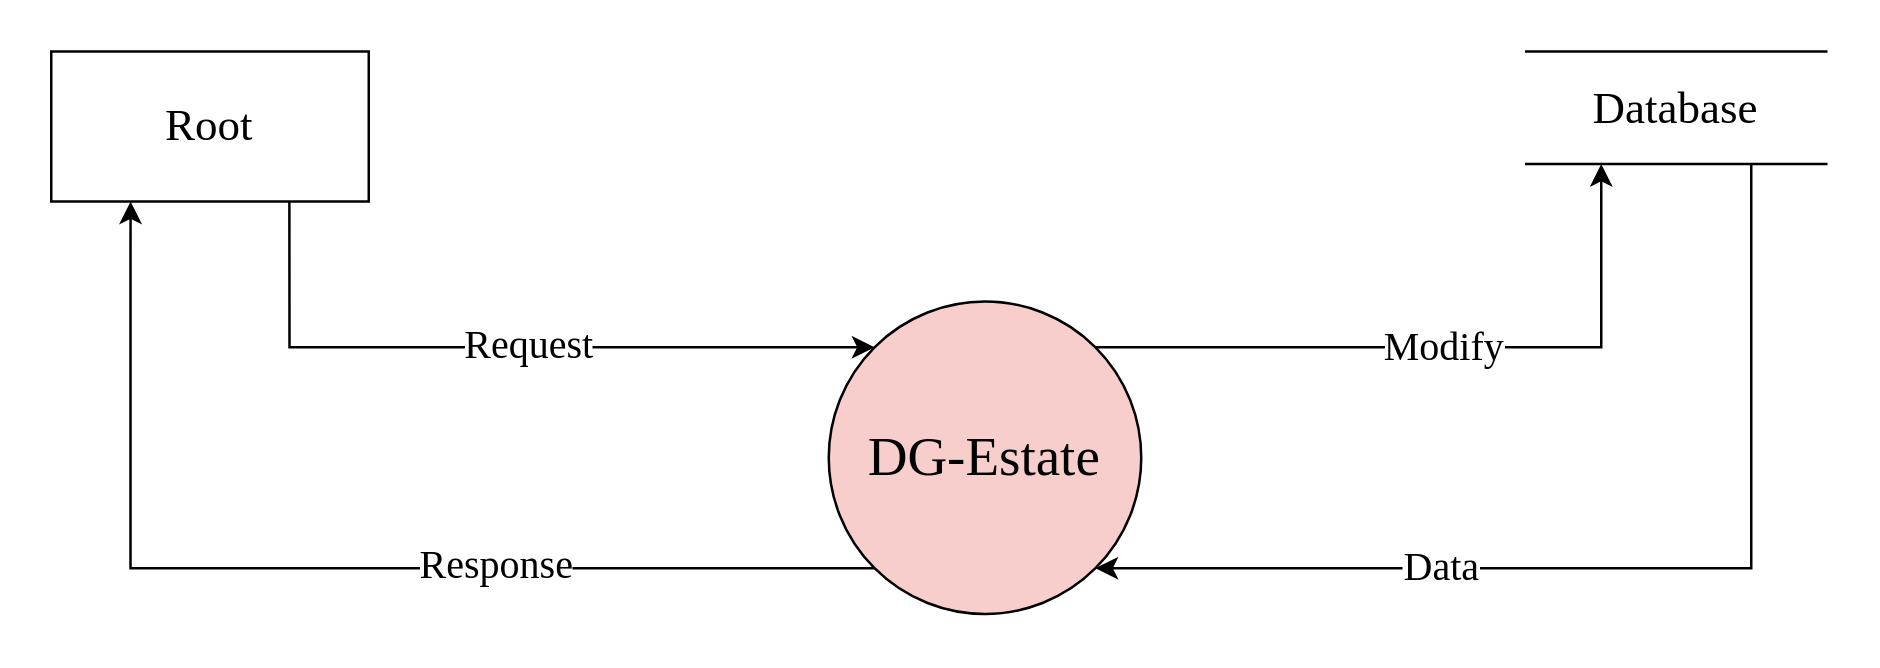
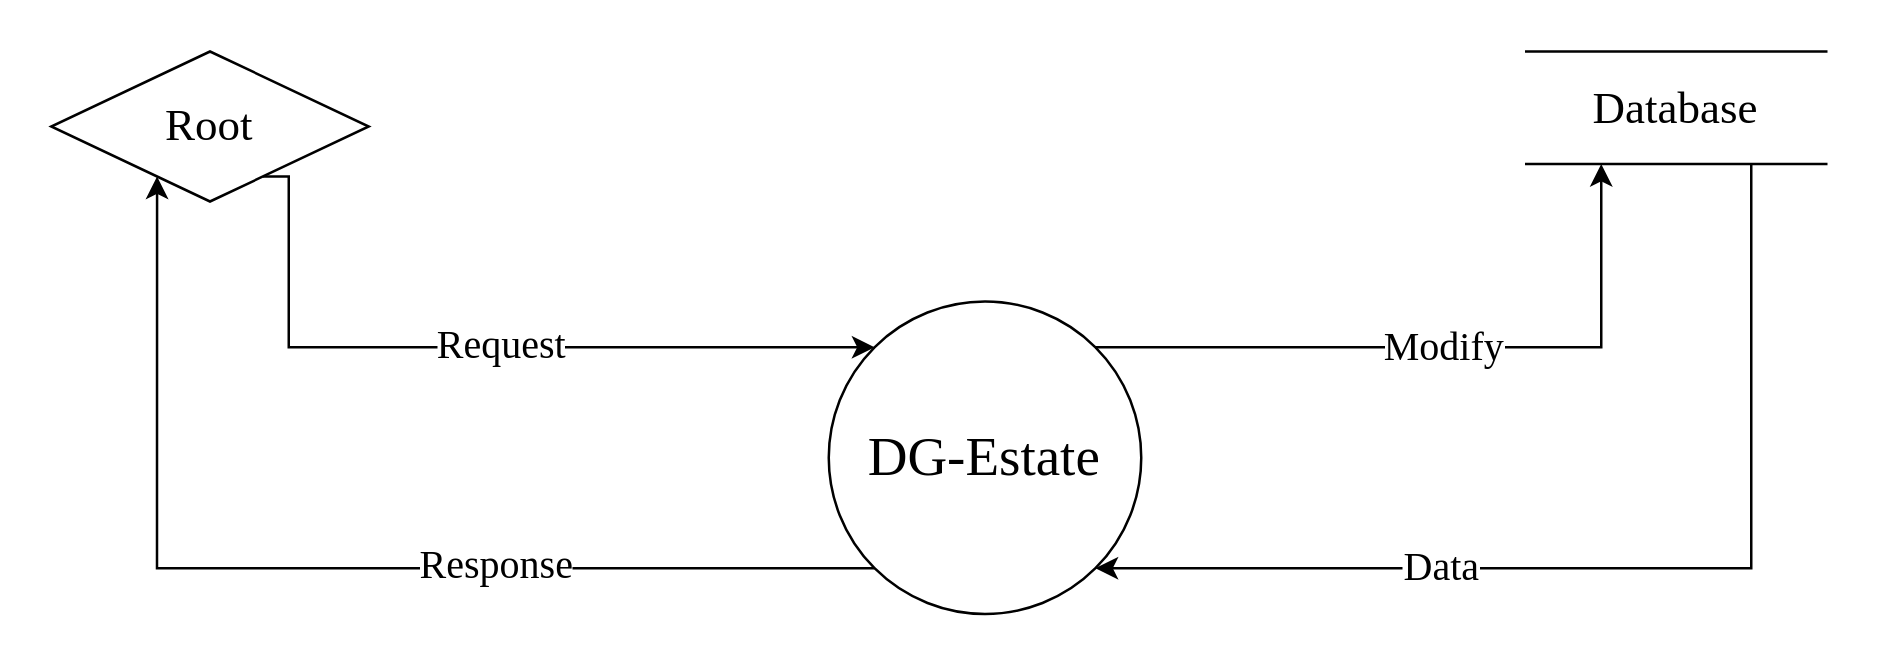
  <mxCell id="0" />
  <mxCell id="1" parent="0" />
  <mxCell id="2" style="edgeStyle=orthogonalEdgeStyle;rounded=0;orthogonalLoop=1;jettySize=auto;html=1;entryX=0.25;entryY=1;entryDx=0;entryDy=0;fontFamily=Times New Roman;fontSize=18;exitX=0;exitY=1;exitDx=0;exitDy=0;" parent="1" source="6" target="9" edge="1"><mxGeometry relative="1" as="geometry"><mxPoint x="270" y="260" as="sourcePoint" /></mxGeometry></mxCell>
  <mxCell id="3" value="&lt;font style=&quot;font-size: 16px&quot;&gt;Response&lt;/font&gt;" style="edgeLabel;html=1;align=center;verticalAlign=middle;resizable=0;points=[];fontSize=18;fontFamily=Times New Roman;" parent="2" connectable="0" vertex="1"><mxGeometry x="-0.315" y="-2" relative="1" as="geometry"><mxPoint as="offset" /></mxGeometry></mxCell>
  <mxCell id="4" value="" style="edgeStyle=orthogonalEdgeStyle;rounded=0;orthogonalLoop=1;jettySize=auto;html=1;fontFamily=Times New Roman;fontSize=16;entryX=0.25;entryY=1;entryDx=0;entryDy=0;exitX=1;exitY=0;exitDx=0;exitDy=0;" parent="1" source="6" target="12" edge="1"><mxGeometry relative="1" as="geometry"><mxPoint x="580" y="162.5" as="targetPoint" /></mxGeometry></mxCell>
  <mxCell id="5" value="Modify" style="edgeLabel;html=1;align=center;verticalAlign=middle;resizable=0;points=[];fontSize=16;fontFamily=Times New Roman;" parent="4" connectable="0" vertex="1"><mxGeometry x="0.008" y="1" relative="1" as="geometry"><mxPoint as="offset" /></mxGeometry></mxCell>
- <mxCell id="6" value="&lt;p&gt;&lt;span style=&quot;font-size: 22px&quot;&gt;DG-Estate&lt;/span&gt;&lt;/p&gt;" style="ellipse;whiteSpace=wrap;html=1;aspect=fixed;shadow=0;sketch=0;rotation=0;fontFamily=Times New Roman;fillColor=#f8cecc;" parent="1" vertex="1"><mxGeometry x="331" y="120" width="125" height="125" as="geometry" /></mxCell>
+ <mxCell id="6" value="&lt;p&gt;&lt;span style=&quot;font-size: 22px&quot;&gt;DG-Estate&lt;/span&gt;&lt;/p&gt;" style="ellipse;whiteSpace=wrap;html=1;aspect=fixed;shadow=0;sketch=0;rotation=0;fontFamily=Times New Roman;" parent="1" vertex="1"><mxGeometry x="331" y="120" width="125" height="125" as="geometry" /></mxCell>
  <mxCell id="7" style="edgeStyle=orthogonalEdgeStyle;rounded=0;orthogonalLoop=1;jettySize=auto;html=1;exitX=0.75;exitY=1;exitDx=0;exitDy=0;fontFamily=Times New Roman;fontSize=18;entryX=0;entryY=0;entryDx=0;entryDy=0;" parent="1" source="9" target="6" edge="1"><mxGeometry relative="1" as="geometry"><mxPoint x="350" y="220" as="targetPoint" /><Array as="points"><mxPoint x="115" y="138" /></Array></mxGeometry></mxCell>
  <mxCell id="8" value="&lt;font style=&quot;font-size: 16px&quot;&gt;Request&lt;/font&gt;" style="edgeLabel;html=1;align=center;verticalAlign=middle;resizable=0;points=[];fontSize=18;fontFamily=Times New Roman;" parent="7" connectable="0" vertex="1"><mxGeometry x="-0.06" y="2" relative="1" as="geometry"><mxPoint x="16" as="offset" /></mxGeometry></mxCell>
- <mxCell id="9" value="&lt;font style=&quot;font-size: 18px&quot;&gt;Root&lt;/font&gt;" style="rounded=0;whiteSpace=wrap;html=1;fontFamily=Times New Roman;" parent="1" vertex="1"><mxGeometry x="20" y="20" width="127" height="60" as="geometry" /></mxCell>
+ <mxCell id="9" value="&lt;font style=&quot;font-size: 18px&quot;&gt;Root&lt;/font&gt;" style="rhombus;whiteSpace=wrap;html=1;fontFamily=Times New Roman;" parent="1" vertex="1"><mxGeometry x="20" y="20" width="127" height="60" as="geometry" /></mxCell>
  <mxCell id="10" style="edgeStyle=orthogonalEdgeStyle;rounded=0;orthogonalLoop=1;jettySize=auto;html=1;exitX=0.75;exitY=1;exitDx=0;exitDy=0;entryX=1;entryY=1;entryDx=0;entryDy=0;fontFamily=Times New Roman;fontSize=16;" parent="1" source="12" target="6" edge="1"><mxGeometry relative="1" as="geometry"><Array as="points"><mxPoint x="700" y="227" /></Array></mxGeometry></mxCell>
  <mxCell id="11" value="&lt;font style=&quot;font-size: 16px&quot;&gt;Data&lt;/font&gt;" style="edgeLabel;html=1;align=center;verticalAlign=middle;resizable=0;points=[];fontSize=18;fontFamily=Times New Roman;" parent="10" connectable="0" vertex="1"><mxGeometry x="0.28" y="-1" relative="1" as="geometry"><mxPoint x="-15" as="offset" /></mxGeometry></mxCell>
  <mxCell id="12" value="&lt;font style=&quot;font-size: 18px&quot;&gt;Database&lt;/font&gt;" style="shape=partialRectangle;whiteSpace=wrap;html=1;left=0;right=0;fillColor=default;rounded=0;shadow=0;glass=0;sketch=0;fontFamily=Times New Roman;fontSize=16;gradientColor=none;" parent="1" vertex="1"><mxGeometry x="610" y="20" width="120" height="45" as="geometry" /></mxCell>
